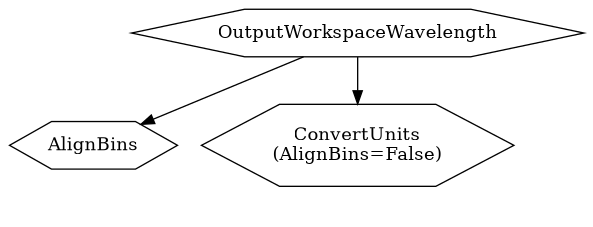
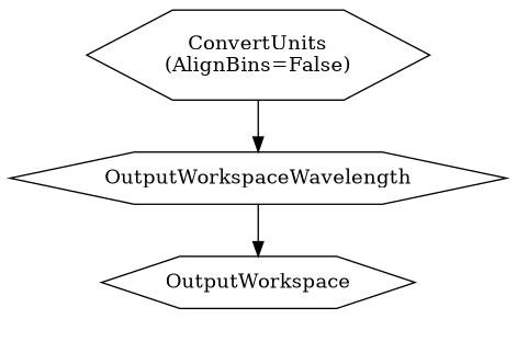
  digraph {
    label="\n"
    node [group=g1 shape=hexagon]
    n1 [label=OutputWorkspaceWavelength]
-   n2 [label=AlignBins group=""]
+   n2 [label=OutputWorkspace group=""]
    n3 [label="ConvertUnits\n(AlignBins=False)"]
    subgraph sub_1 {
      n1
      n2
    }
    subgraph sub_2 {
    }
    subgraph sub_3 {
      n3
    }
    subgraph sub_4 {
    }
    subgraph sub_5 {
    }
    n1 -> n2
-   n1 -> n3
+   n3 -> n1
  }
